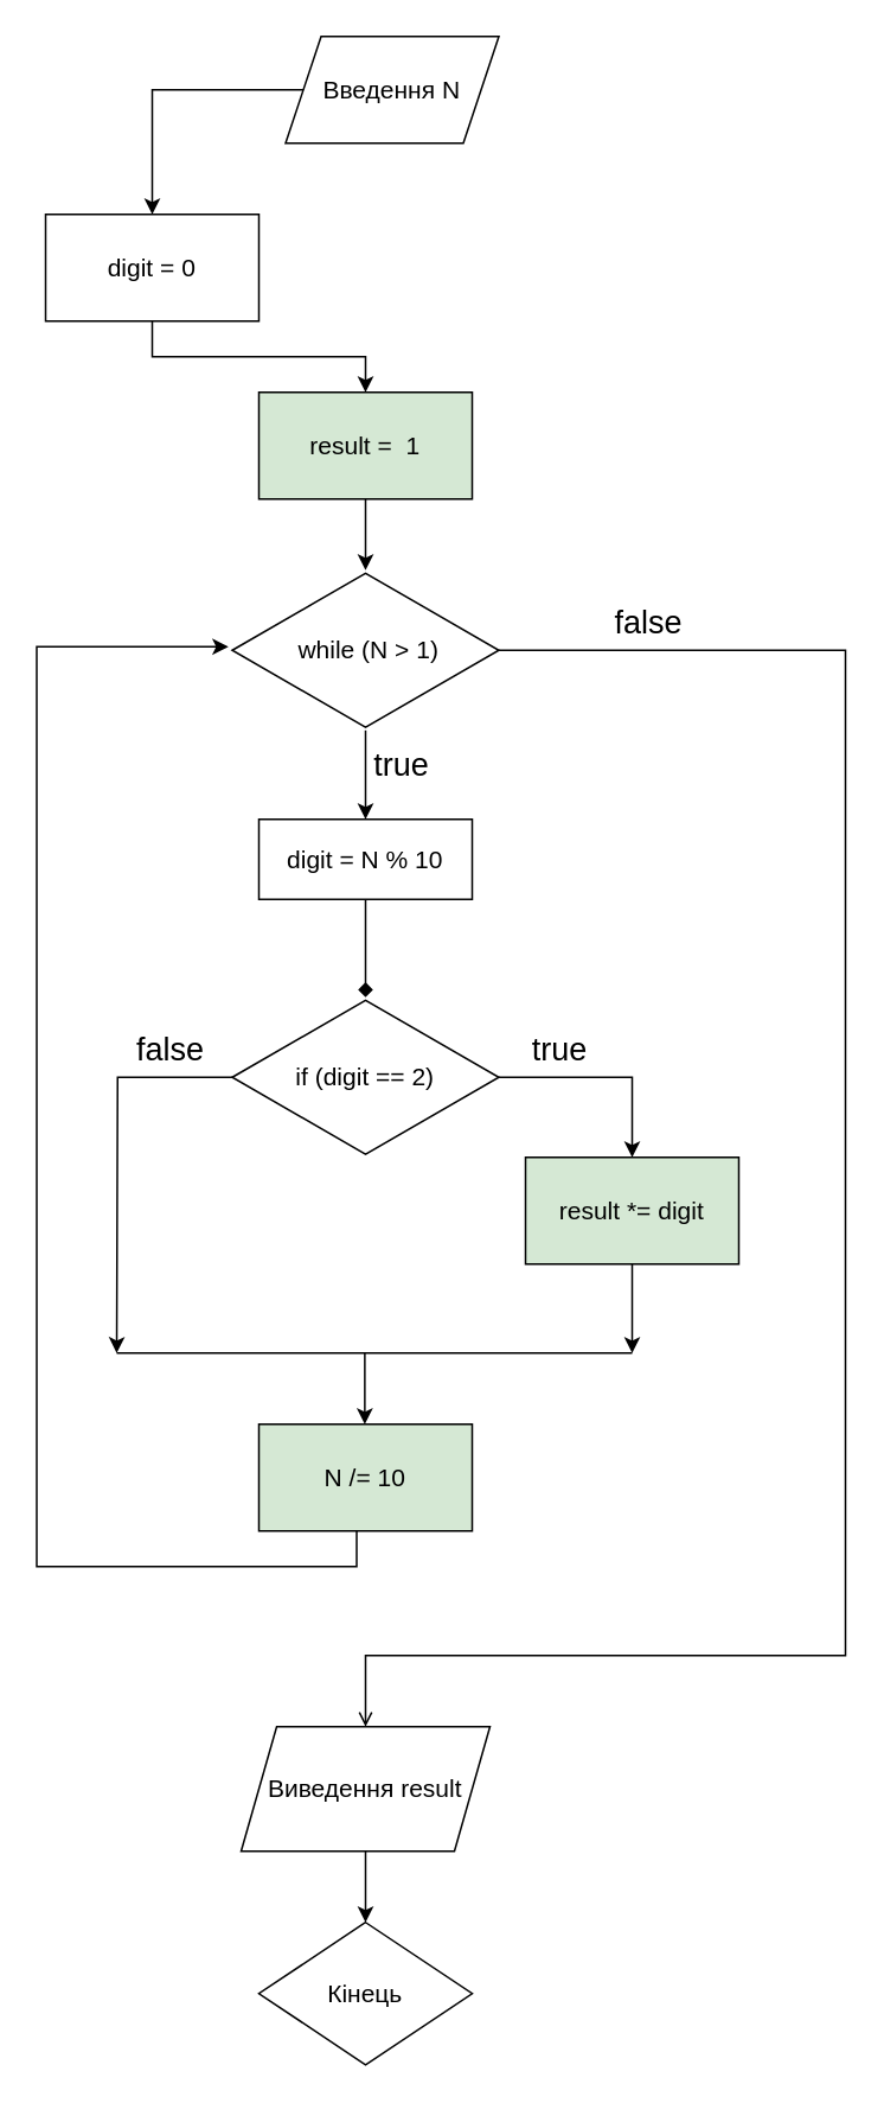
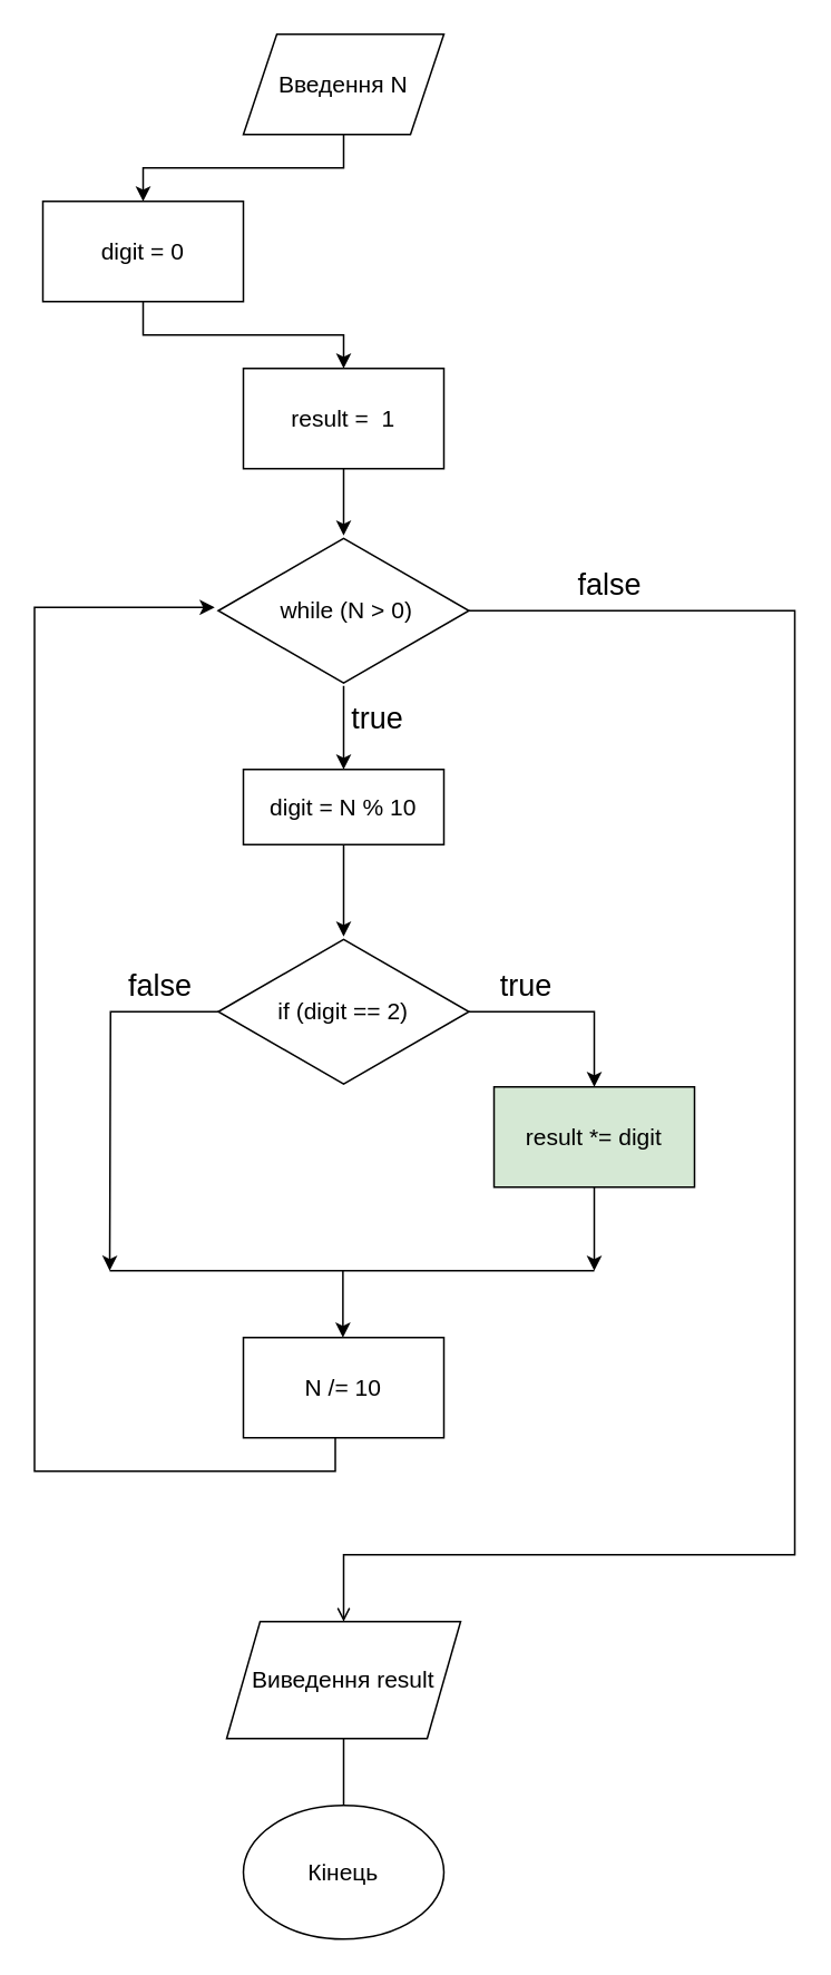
  <mxCell id="0" />
  <mxCell id="1" parent="0" />
  <mxCell id="2" value="" style="edgeStyle=orthogonalEdgeStyle;rounded=0;orthogonalLoop=1;jettySize=auto;html=1;" edge="1" parent="1" source="3" target="12"><mxGeometry relative="1" as="geometry" /></mxCell>
- <mxCell id="3" value="&lt;font style=&quot;font-size: 14px;&quot;&gt;Введення N&lt;/font&gt;" style="shape=parallelogram;perimeter=parallelogramPerimeter;whiteSpace=wrap;html=1;fixedSize=1;" vertex="1" parent="1"><mxGeometry x="160" y="20" width="120" height="60" as="geometry" /></mxCell>
+ <mxCell id="3" value="&lt;font style=&quot;font-size: 14px;&quot;&gt;Введення N&lt;/font&gt;" style="shape=parallelogram;perimeter=parallelogramPerimeter;whiteSpace=wrap;html=1;fixedSize=1;" vertex="1" parent="1"><mxGeometry x="145" y="20" width="120" height="60" as="geometry" /></mxCell>
  <mxCell id="4" style="edgeStyle=orthogonalEdgeStyle;rounded=0;orthogonalLoop=1;jettySize=auto;html=1;exitX=0.5;exitY=1;exitDx=0;exitDy=0;entryX=0.5;entryY=0;entryDx=0;entryDy=0;" edge="1" parent="1" source="5"><mxGeometry relative="1" as="geometry"><mxPoint x="205" y="320" as="targetPoint" /></mxGeometry></mxCell>
- <mxCell id="5" value="&lt;font style=&quot;font-size: 14px;&quot;&gt;result =&amp;nbsp; 1&lt;/font&gt;" style="rounded=0;whiteSpace=wrap;html=1;fillColor=#d5e8d4;" vertex="1" parent="1"><mxGeometry x="145" y="220" width="120" height="60" as="geometry" /></mxCell>
+ <mxCell id="5" value="&lt;font style=&quot;font-size: 14px;&quot;&gt;result =&amp;nbsp; 1&lt;/font&gt;" style="rounded=0;whiteSpace=wrap;html=1;" vertex="1" parent="1"><mxGeometry x="145" y="220" width="120" height="60" as="geometry" /></mxCell>
  <mxCell id="6" value="" style="edgeStyle=orthogonalEdgeStyle;rounded=0;orthogonalLoop=1;jettySize=auto;html=1;" edge="1" parent="1" source="8" target="10"><mxGeometry relative="1" as="geometry" /></mxCell>
  <mxCell id="7" style="edgeStyle=orthogonalEdgeStyle;rounded=0;orthogonalLoop=1;jettySize=auto;html=1;entryX=0.5;entryY=0;entryDx=0;entryDy=0;endArrow=open;" edge="1" parent="1" source="8" target="26"><mxGeometry relative="1" as="geometry"><mxPoint x="465" y="930" as="targetPoint" /><Array as="points"><mxPoint x="475" y="365" /><mxPoint x="475" y="930" /><mxPoint x="205" y="930" /></Array></mxGeometry></mxCell>
- <mxCell id="8" value="&lt;font style=&quot;font-size: 14px;&quot;&gt;&amp;nbsp;while (N &amp;gt; 1)&lt;/font&gt;" style="html=1;whiteSpace=wrap;aspect=fixed;shape=isoRectangle;" vertex="1" parent="1"><mxGeometry x="130" y="320" width="150" height="90" as="geometry" /></mxCell>
- <mxCell id="9" value="" style="edgeStyle=orthogonalEdgeStyle;rounded=0;orthogonalLoop=1;jettySize=auto;html=1;endArrow=diamond;" edge="1" parent="1" source="10" target="16"><mxGeometry relative="1" as="geometry" /></mxCell>
+ <mxCell id="8" value="&lt;font style=&quot;font-size: 14px;&quot;&gt;&amp;nbsp;while (N &amp;gt; 0)&lt;/font&gt;" style="html=1;whiteSpace=wrap;aspect=fixed;shape=isoRectangle;" vertex="1" parent="1"><mxGeometry x="130" y="320" width="150" height="90" as="geometry" /></mxCell>
+ <mxCell id="9" value="" style="edgeStyle=orthogonalEdgeStyle;rounded=0;orthogonalLoop=1;jettySize=auto;html=1;" edge="1" parent="1" source="10" target="16"><mxGeometry relative="1" as="geometry" /></mxCell>
  <mxCell id="10" value="&lt;font style=&quot;font-size: 14px;&quot;&gt;digit = N % 10&lt;/font&gt;" style="whiteSpace=wrap;html=1;" vertex="1" parent="1"><mxGeometry x="145" y="460" width="120" height="45" as="geometry" /></mxCell>
  <mxCell id="11" value="" style="edgeStyle=orthogonalEdgeStyle;rounded=0;orthogonalLoop=1;jettySize=auto;html=1;" edge="1" parent="1" source="12" target="5"><mxGeometry relative="1" as="geometry" /></mxCell>
  <mxCell id="12" value="&lt;font style=&quot;font-size: 14px;&quot;&gt;digit = 0&lt;/font&gt;" style="rounded=0;whiteSpace=wrap;html=1;" vertex="1" parent="1"><mxGeometry x="25" y="120" width="120" height="60" as="geometry" /></mxCell>
  <mxCell id="13" value="&lt;font style=&quot;font-size: 18px;&quot;&gt;true&lt;/font&gt;" style="text;html=1;align=center;verticalAlign=middle;resizable=0;points=[];autosize=1;strokeColor=none;fillColor=none;" vertex="1" parent="1"><mxGeometry x="200" y="410" width="50" height="40" as="geometry" /></mxCell>
  <mxCell id="14" style="edgeStyle=orthogonalEdgeStyle;rounded=0;orthogonalLoop=1;jettySize=auto;html=1;entryX=0.5;entryY=0;entryDx=0;entryDy=0;" edge="1" parent="1" source="16" target="18"><mxGeometry relative="1" as="geometry" /></mxCell>
  <mxCell id="15" style="edgeStyle=orthogonalEdgeStyle;rounded=0;orthogonalLoop=1;jettySize=auto;html=1;" edge="1" parent="1" source="16"><mxGeometry relative="1" as="geometry"><mxPoint x="65" y="760" as="targetPoint" /></mxGeometry></mxCell>
  <mxCell id="16" value="&lt;font style=&quot;font-size: 14px;&quot;&gt;if (digit == 2)&lt;/font&gt;" style="html=1;whiteSpace=wrap;aspect=fixed;shape=isoRectangle;" vertex="1" parent="1"><mxGeometry x="130" y="560" width="150" height="90" as="geometry" /></mxCell>
  <mxCell id="17" style="edgeStyle=orthogonalEdgeStyle;rounded=0;orthogonalLoop=1;jettySize=auto;html=1;" edge="1" parent="1" source="18"><mxGeometry relative="1" as="geometry"><mxPoint x="355" y="760" as="targetPoint" /></mxGeometry></mxCell>
  <mxCell id="18" value="&lt;font style=&quot;font-size: 14px;&quot;&gt;result *= digit&lt;/font&gt;" style="whiteSpace=wrap;html=1;fillColor=#d5e8d4;" vertex="1" parent="1"><mxGeometry x="295" y="650" width="120" height="60" as="geometry" /></mxCell>
  <mxCell id="19" value="&lt;font style=&quot;font-size: 18px;&quot;&gt;true&lt;/font&gt;" style="text;html=1;align=center;verticalAlign=middle;resizable=0;points=[];autosize=1;strokeColor=none;fillColor=none;" vertex="1" parent="1"><mxGeometry x="289" y="570" width="50" height="40" as="geometry" /></mxCell>
  <mxCell id="20" value="" style="endArrow=none;html=1;rounded=0;" edge="1" parent="1"><mxGeometry width="50" height="50" relative="1" as="geometry"><mxPoint x="65" y="760" as="sourcePoint" /><mxPoint x="355" y="760" as="targetPoint" /></mxGeometry></mxCell>
  <mxCell id="21" value="&lt;font style=&quot;font-size: 18px;&quot;&gt;false&lt;/font&gt;" style="text;html=1;align=center;verticalAlign=middle;resizable=0;points=[];autosize=1;strokeColor=none;fillColor=none;" vertex="1" parent="1"><mxGeometry x="65" y="570" width="60" height="40" as="geometry" /></mxCell>
  <mxCell id="22" style="edgeStyle=orthogonalEdgeStyle;rounded=0;orthogonalLoop=1;jettySize=auto;html=1;exitX=0.5;exitY=1;exitDx=0;exitDy=0;movable=1;resizable=1;rotatable=1;deletable=1;editable=1;locked=0;connectable=1;entryX=0.019;entryY=0.478;entryDx=0;entryDy=0;entryPerimeter=0;" edge="1" parent="1"><mxGeometry relative="1" as="geometry"><mxPoint x="127.85" y="363.02" as="targetPoint" /><mxPoint x="200" y="860" as="sourcePoint" /><Array as="points"><mxPoint x="200" y="880" /><mxPoint x="20" y="880" /><mxPoint x="20" y="363" /></Array></mxGeometry></mxCell>
- <mxCell id="23" value="&lt;font style=&quot;font-size: 14px;&quot;&gt;N /= 10&lt;/font&gt;" style="rounded=0;whiteSpace=wrap;html=1;fillColor=#d5e8d4;" vertex="1" parent="1"><mxGeometry x="145" y="800" width="120" height="60" as="geometry" /></mxCell>
+ <mxCell id="23" value="&lt;font style=&quot;font-size: 14px;&quot;&gt;N /= 10&lt;/font&gt;" style="rounded=0;whiteSpace=wrap;html=1;" vertex="1" parent="1"><mxGeometry x="145" y="800" width="120" height="60" as="geometry" /></mxCell>
  <mxCell id="24" value="" style="endArrow=classic;html=1;rounded=0;" edge="1" parent="1"><mxGeometry width="50" height="50" relative="1" as="geometry"><mxPoint x="204.58" y="760" as="sourcePoint" /><mxPoint x="204.58" y="800" as="targetPoint" /></mxGeometry></mxCell>
- <mxCell id="25" style="edgeStyle=orthogonalEdgeStyle;rounded=0;orthogonalLoop=1;jettySize=auto;html=1;exitX=0.5;exitY=1;exitDx=0;exitDy=0;entryX=0.5;entryY=0;entryDx=0;entryDy=0;" edge="1" parent="1" source="26" target="27"><mxGeometry relative="1" as="geometry" /></mxCell>
+ <mxCell id="25" style="edgeStyle=orthogonalEdgeStyle;rounded=0;orthogonalLoop=1;jettySize=auto;html=1;exitX=0.5;exitY=1;exitDx=0;exitDy=0;entryX=0.5;entryY=0;entryDx=0;entryDy=0;endArrow=none;" edge="1" parent="1" source="26" target="27"><mxGeometry relative="1" as="geometry" /></mxCell>
  <mxCell id="26" value="&lt;font style=&quot;font-size: 14px;&quot;&gt;Виведення result&lt;/font&gt;" style="shape=parallelogram;perimeter=parallelogramPerimeter;whiteSpace=wrap;html=1;fixedSize=1;" vertex="1" parent="1"><mxGeometry x="135" y="970" width="140" height="70" as="geometry" /></mxCell>
- <mxCell id="27" value="&lt;font style=&quot;font-size: 14px;&quot;&gt;Кінець&lt;/font&gt;" style="rhombus;whiteSpace=wrap;html=1;" vertex="1" parent="1"><mxGeometry x="145" y="1080" width="120" height="80" as="geometry" /></mxCell>
+ <mxCell id="27" value="&lt;font style=&quot;font-size: 14px;&quot;&gt;Кінець&lt;/font&gt;" style="ellipse;whiteSpace=wrap;html=1;" vertex="1" parent="1"><mxGeometry x="145" y="1080" width="120" height="80" as="geometry" /></mxCell>
  <mxCell id="28" value="&lt;font style=&quot;font-size: 18px;&quot;&gt;false&lt;/font&gt;" style="text;html=1;align=center;verticalAlign=middle;resizable=0;points=[];autosize=1;strokeColor=none;fillColor=none;" vertex="1" parent="1"><mxGeometry x="334" y="330" width="60" height="40" as="geometry" /></mxCell>
